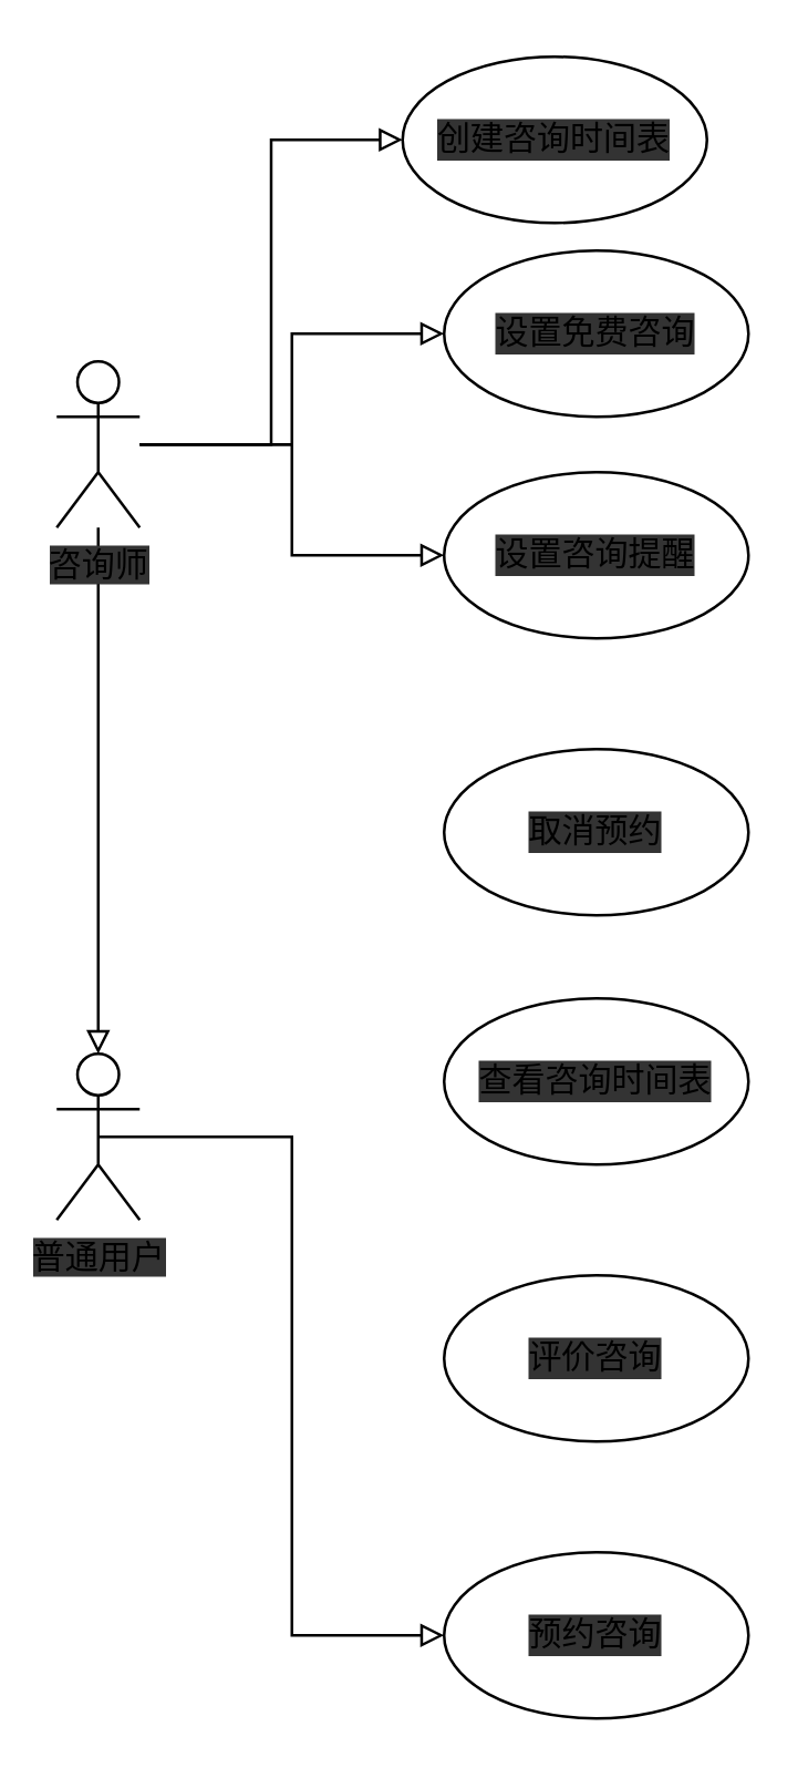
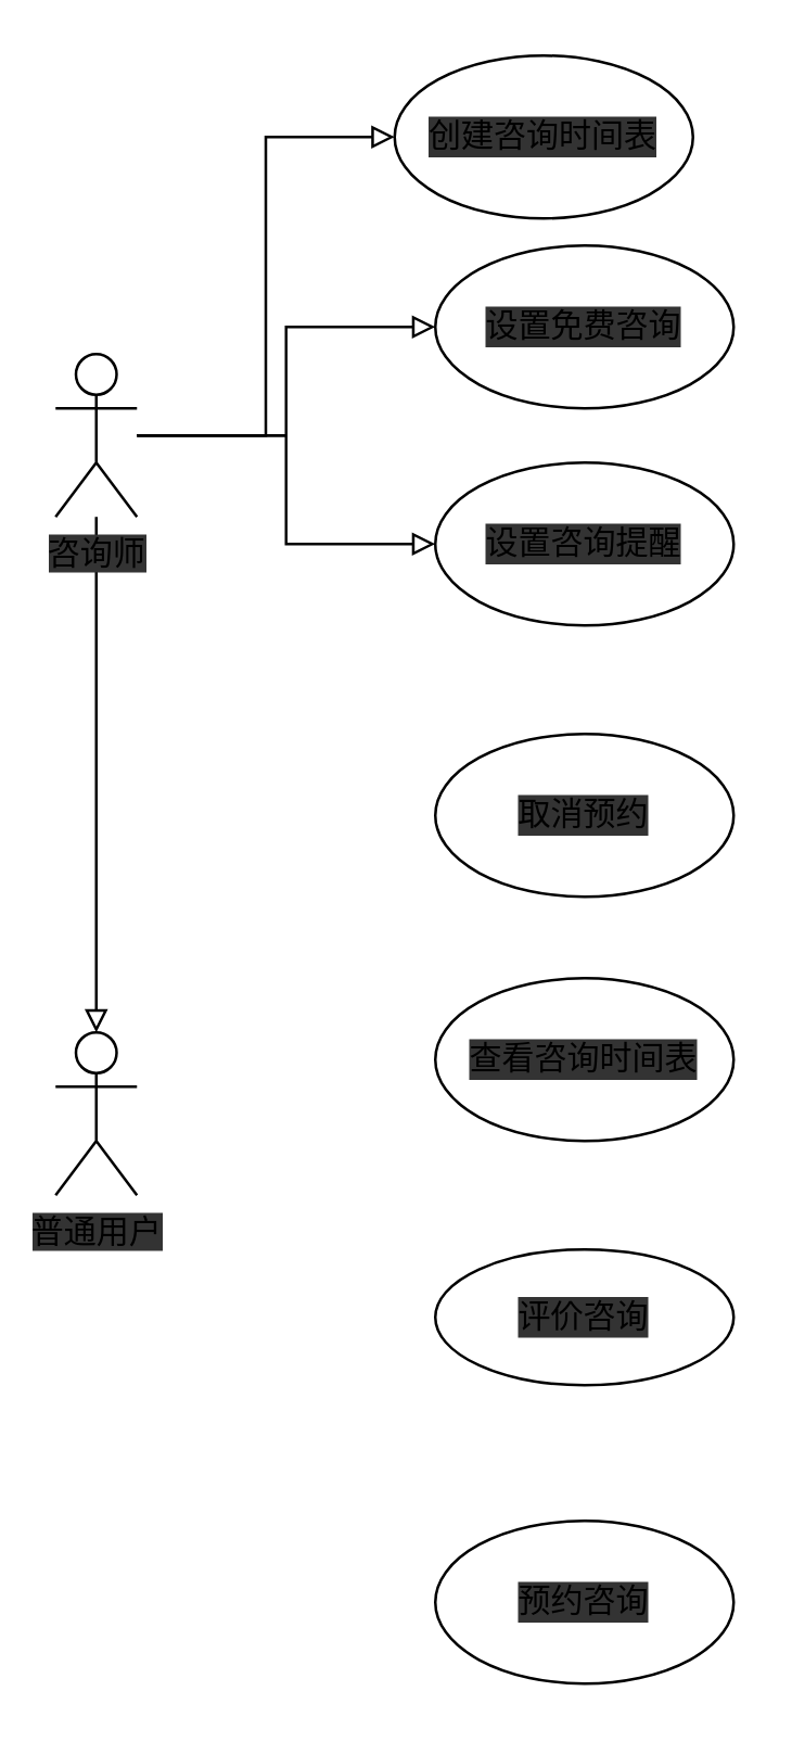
  <mxCell id="0" />
  <mxCell id="1" parent="0" />
  <mxCell id="2" style="edgeStyle=orthogonalEdgeStyle;rounded=0;orthogonalLoop=1;jettySize=auto;html=1;entryX=0;entryY=0.5;entryDx=0;entryDy=0;endArrow=block;endFill=0;" edge="1" parent="1" source="6" target="9"><mxGeometry relative="1" as="geometry" /></mxCell>
  <mxCell id="3" style="edgeStyle=orthogonalEdgeStyle;rounded=0;orthogonalLoop=1;jettySize=auto;html=1;entryX=0;entryY=0.5;entryDx=0;entryDy=0;endArrow=block;endFill=0;" edge="1" parent="1" source="6" target="10"><mxGeometry relative="1" as="geometry" /></mxCell>
  <mxCell id="4" style="edgeStyle=orthogonalEdgeStyle;rounded=0;orthogonalLoop=1;jettySize=auto;html=1;entryX=0.5;entryY=0;entryDx=0;entryDy=0;entryPerimeter=0;endArrow=block;endFill=0;" edge="1" parent="1" source="6" target="8"><mxGeometry relative="1" as="geometry" /></mxCell>
  <mxCell id="5" style="edgeStyle=orthogonalEdgeStyle;rounded=0;orthogonalLoop=1;jettySize=auto;html=1;entryX=0;entryY=0.5;entryDx=0;entryDy=0;endArrow=block;endFill=0;" edge="1" parent="1" source="6" target="15"><mxGeometry relative="1" as="geometry" /></mxCell>
  <mxCell id="6" value="咨询师" style="shape=umlActor;verticalLabelPosition=bottom;labelBackgroundColor=#333333;verticalAlign=top;html=1;outlineConnect=0;" vertex="1" parent="1"><mxGeometry x="20" y="130" width="30" height="60" as="geometry" /></mxCell>
- <mxCell id="7" style="edgeStyle=orthogonalEdgeStyle;rounded=0;orthogonalLoop=1;jettySize=auto;html=1;exitX=0.5;exitY=0.5;exitDx=0;exitDy=0;exitPerimeter=0;entryX=0;entryY=0.5;entryDx=0;entryDy=0;endArrow=block;endFill=0;" edge="1" parent="1" source="8" target="13"><mxGeometry relative="1" as="geometry" /></mxCell>
  <mxCell id="8" value="普通用户" style="shape=umlActor;verticalLabelPosition=bottom;labelBackgroundColor=#333333;verticalAlign=top;html=1;outlineConnect=0;" vertex="1" parent="1"><mxGeometry x="20" y="380" width="30" height="60" as="geometry" /></mxCell>
  <mxCell id="9" value="创建咨询时间表" style="ellipse;whiteSpace=wrap;html=1;labelBackgroundColor=#333333;" vertex="1" parent="1"><mxGeometry x="145" y="20" width="110" height="60" as="geometry" /></mxCell>
  <mxCell id="10" value="设置免费咨询" style="ellipse;whiteSpace=wrap;html=1;labelBackgroundColor=#333333;" vertex="1" parent="1"><mxGeometry x="160" y="90" width="110" height="60" as="geometry" /></mxCell>
  <mxCell id="11" value="查看咨询时间表" style="ellipse;whiteSpace=wrap;html=1;labelBackgroundColor=#333333;" vertex="1" parent="1"><mxGeometry x="160" y="360" width="110" height="60" as="geometry" /></mxCell>
- <mxCell id="12" value="评价咨询" style="ellipse;whiteSpace=wrap;html=1;labelBackgroundColor=#333333;" vertex="1" parent="1"><mxGeometry x="160" y="460" width="110" height="60" as="geometry" /></mxCell>
+ <mxCell id="12" value="评价咨询" style="ellipse;whiteSpace=wrap;html=1;labelBackgroundColor=#333333;" vertex="1" parent="1"><mxGeometry x="160" y="460" width="110" height="50" as="geometry" /></mxCell>
  <mxCell id="13" value="预约咨询" style="ellipse;whiteSpace=wrap;html=1;labelBackgroundColor=#333333;" vertex="1" parent="1"><mxGeometry x="160" y="560" width="110" height="60" as="geometry" /></mxCell>
  <mxCell id="14" value="取消预约" style="ellipse;whiteSpace=wrap;html=1;labelBackgroundColor=#333333;" vertex="1" parent="1"><mxGeometry x="160" y="270" width="110" height="60" as="geometry" /></mxCell>
  <mxCell id="15" value="设置咨询提醒" style="ellipse;whiteSpace=wrap;html=1;labelBackgroundColor=#333333;" vertex="1" parent="1"><mxGeometry x="160" y="170" width="110" height="60" as="geometry" /></mxCell>
